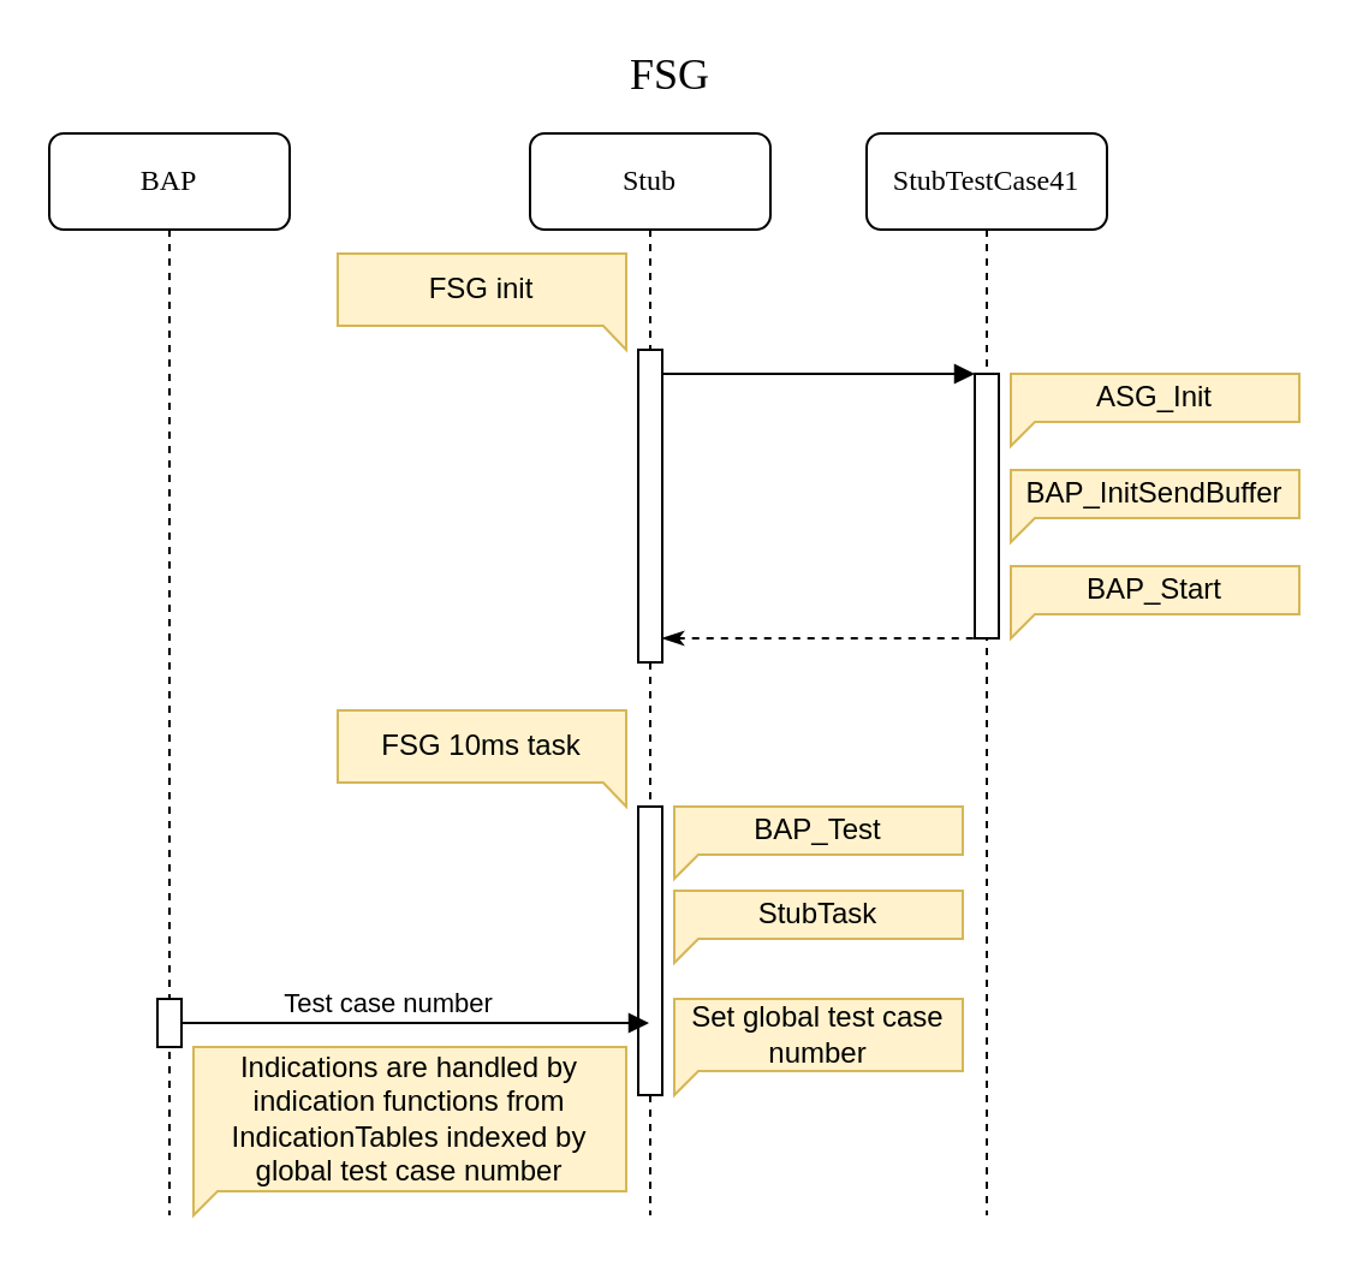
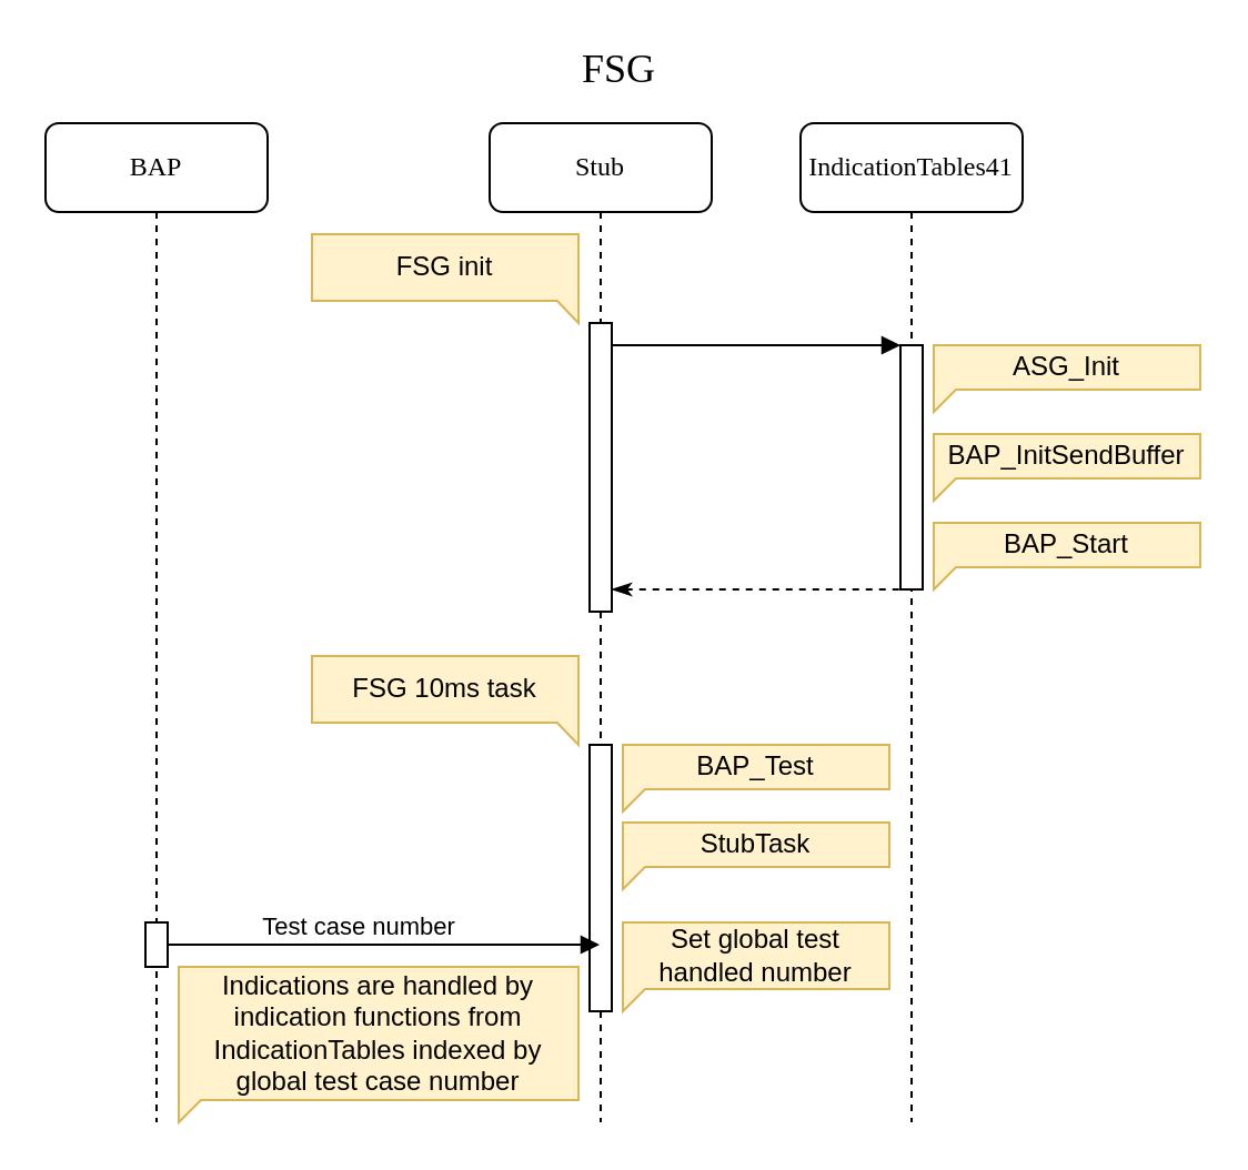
  <mxCell id="0" />
  <mxCell id="1" parent="0" />
- <mxCell id="2" value="StubTestCase41" style="shape=umlLifeline;perimeter=lifelinePerimeter;whiteSpace=wrap;html=1;container=1;collapsible=0;recursiveResize=0;outlineConnect=0;rounded=1;shadow=0;comic=0;labelBackgroundColor=none;strokeWidth=1;fontFamily=Verdana;fontSize=12;align=center;" parent="1" vertex="1"><mxGeometry x="360" y="55" width="100" height="450" as="geometry" /></mxCell>
+ <mxCell id="2" value="IndicationTables41" style="shape=umlLifeline;perimeter=lifelinePerimeter;whiteSpace=wrap;html=1;container=1;collapsible=0;recursiveResize=0;outlineConnect=0;rounded=1;shadow=0;comic=0;labelBackgroundColor=none;strokeWidth=1;fontFamily=Verdana;fontSize=12;align=center;" parent="1" vertex="1"><mxGeometry x="360" y="55" width="100" height="450" as="geometry" /></mxCell>
  <mxCell id="3" value="" style="html=1;points=[];perimeter=orthogonalPerimeter;rounded=0;shadow=0;comic=0;labelBackgroundColor=none;strokeWidth=1;fontFamily=Verdana;fontSize=12;align=center;" vertex="1" parent="2"><mxGeometry x="45" y="100" width="10" height="110" as="geometry" /></mxCell>
  <mxCell id="4" value="BAP" style="shape=umlLifeline;perimeter=lifelinePerimeter;whiteSpace=wrap;html=1;container=1;collapsible=0;recursiveResize=0;outlineConnect=0;rounded=1;shadow=0;comic=0;labelBackgroundColor=none;strokeWidth=1;fontFamily=Verdana;fontSize=12;align=center;" parent="1" vertex="1"><mxGeometry x="20" y="55" width="100" height="450" as="geometry" /></mxCell>
  <mxCell id="5" value="" style="html=1;points=[];perimeter=orthogonalPerimeter;rounded=0;shadow=0;comic=0;labelBackgroundColor=none;strokeWidth=1;fontFamily=Verdana;fontSize=12;align=center;" vertex="1" parent="4"><mxGeometry x="45" y="360" width="10" height="20" as="geometry" /></mxCell>
  <mxCell id="6" value="Stub" style="shape=umlLifeline;perimeter=lifelinePerimeter;whiteSpace=wrap;html=1;container=1;collapsible=0;recursiveResize=0;outlineConnect=0;rounded=1;shadow=0;comic=0;labelBackgroundColor=none;strokeWidth=1;fontFamily=Verdana;fontSize=12;align=center;" parent="1" vertex="1"><mxGeometry x="220" y="55" width="100" height="450" as="geometry" /></mxCell>
  <mxCell id="7" value="" style="html=1;points=[];perimeter=orthogonalPerimeter;rounded=0;shadow=0;comic=0;labelBackgroundColor=none;strokeWidth=1;fontFamily=Verdana;fontSize=12;align=center;" vertex="1" parent="6"><mxGeometry x="45" y="90" width="10" height="130" as="geometry" /></mxCell>
  <mxCell id="8" value="" style="html=1;points=[];perimeter=orthogonalPerimeter;rounded=0;shadow=0;comic=0;labelBackgroundColor=none;strokeWidth=1;fontFamily=Verdana;fontSize=12;align=center;" vertex="1" parent="6"><mxGeometry x="45" y="280" width="10" height="120" as="geometry" /></mxCell>
  <mxCell id="9" value="&lt;font style=&quot;font-size: 18px&quot;&gt;FSG&lt;/font&gt;" style="shape=note;whiteSpace=wrap;html=1;size=14;verticalAlign=top;align=left;spacingTop=-6;rounded=0;shadow=0;comic=0;labelBackgroundColor=none;strokeWidth=1;fontFamily=Verdana;fontSize=12;strokeColor=none;fillColor=none;" parent="1" vertex="1"><mxGeometry x="260" y="20" width="50" height="20" as="geometry" /></mxCell>
  <mxCell id="10" value="FSG init" style="shape=callout;whiteSpace=wrap;html=1;perimeter=calloutPerimeter;fillColor=#fff2cc;position2=1;base=20;size=10;position=0.92;strokeColor=#d6b656;" vertex="1" parent="1"><mxGeometry x="140" y="105" width="120" height="40" as="geometry" /></mxCell>
  <mxCell id="11" value="" style="html=1;verticalAlign=bottom;endArrow=block;labelBackgroundColor=none;fontFamily=Verdana;fontSize=12;edgeStyle=elbowEdgeStyle;elbow=vertical;" edge="1" parent="1" source="7"><mxGeometry relative="1" as="geometry"><mxPoint x="280" y="155" as="sourcePoint" /><mxPoint x="405" y="155" as="targetPoint" /><Array as="points"><mxPoint x="295" y="155" /><mxPoint x="365" y="225" /></Array></mxGeometry></mxCell>
  <mxCell id="12" value="ASG_Init" style="shape=callout;whiteSpace=wrap;html=1;perimeter=calloutPerimeter;fillColor=#fff2cc;position2=0;base=10;size=10;position=0;strokeColor=#d6b656;" vertex="1" parent="1"><mxGeometry x="420" y="155" width="120" height="30" as="geometry" /></mxCell>
  <mxCell id="13" value="BAP_InitSendBuffer" style="shape=callout;whiteSpace=wrap;html=1;perimeter=calloutPerimeter;fillColor=#fff2cc;position2=0;base=10;size=10;position=0;strokeColor=#d6b656;" vertex="1" parent="1"><mxGeometry x="420" y="195" width="120" height="30" as="geometry" /></mxCell>
  <mxCell id="14" value="BAP_Start" style="shape=callout;whiteSpace=wrap;html=1;perimeter=calloutPerimeter;fillColor=#fff2cc;position2=0;base=10;size=10;position=0;strokeColor=#d6b656;" vertex="1" parent="1"><mxGeometry x="420" y="235" width="120" height="30" as="geometry" /></mxCell>
  <mxCell id="15" value="" style="html=1;verticalAlign=bottom;endArrow=none;entryX=0;entryY=0;labelBackgroundColor=none;fontFamily=Verdana;fontSize=12;edgeStyle=elbowEdgeStyle;elbow=vertical;endFill=0;startArrow=classicThin;startFill=1;dashed=1;" edge="1" parent="1" source="7"><mxGeometry relative="1" as="geometry"><mxPoint x="280" y="265" as="sourcePoint" /><mxPoint x="410" y="265" as="targetPoint" /></mxGeometry></mxCell>
  <mxCell id="16" value="FSG 10ms task" style="shape=callout;whiteSpace=wrap;html=1;perimeter=calloutPerimeter;fillColor=#fff2cc;position2=1;base=20;size=10;position=0.92;strokeColor=#d6b656;" vertex="1" parent="1"><mxGeometry x="140" y="295" width="120" height="40" as="geometry" /></mxCell>
  <mxCell id="17" value="BAP_Test" style="shape=callout;whiteSpace=wrap;html=1;perimeter=calloutPerimeter;fillColor=#fff2cc;position2=0;base=10;size=10;position=0;strokeColor=#d6b656;" vertex="1" parent="1"><mxGeometry x="280" y="335" width="120" height="30" as="geometry" /></mxCell>
  <mxCell id="18" value="StubTask" style="shape=callout;whiteSpace=wrap;html=1;perimeter=calloutPerimeter;fillColor=#fff2cc;position2=0;base=10;size=10;position=0;strokeColor=#d6b656;" vertex="1" parent="1"><mxGeometry x="280" y="370" width="120" height="30" as="geometry" /></mxCell>
  <mxCell id="19" value="" style="html=1;verticalAlign=bottom;endArrow=block;labelBackgroundColor=none;fontFamily=Verdana;fontSize=12;edgeStyle=elbowEdgeStyle;elbow=vertical;" edge="1" parent="1" source="5" target="6"><mxGeometry relative="1" as="geometry"><mxPoint x="80" y="344.41" as="sourcePoint" /><mxPoint x="210" y="344.41" as="targetPoint" /><Array as="points"><mxPoint x="170" y="425" /><mxPoint x="170" y="405" /><mxPoint x="190" y="355" /><mxPoint x="100" y="344.41" /><mxPoint x="170" y="414.41" /></Array></mxGeometry></mxCell>
  <mxCell id="20" value="Test case number" style="edgeLabel;html=1;align=center;verticalAlign=middle;resizable=0;points=[];" vertex="1" connectable="0" parent="19"><mxGeometry x="-0.122" y="2" relative="1" as="geometry"><mxPoint y="-7" as="offset" /></mxGeometry></mxCell>
- <mxCell id="21" value="Set global test case number" style="shape=callout;whiteSpace=wrap;html=1;perimeter=calloutPerimeter;fillColor=#fff2cc;position2=0;base=10;size=10;position=0;strokeColor=#d6b656;" vertex="1" parent="1"><mxGeometry x="280" y="415" width="120" height="40" as="geometry" /></mxCell>
+ <mxCell id="21" value="Set global test handled number" style="shape=callout;whiteSpace=wrap;html=1;perimeter=calloutPerimeter;fillColor=#fff2cc;position2=0;base=10;size=10;position=0;strokeColor=#d6b656;" vertex="1" parent="1"><mxGeometry x="280" y="415" width="120" height="40" as="geometry" /></mxCell>
  <mxCell id="22" value="Indications are handled by indication functions from IndicationTables indexed by global test case number" style="shape=callout;whiteSpace=wrap;html=1;perimeter=calloutPerimeter;fillColor=#fff2cc;position2=0;base=10;size=10;position=0;strokeColor=#d6b656;" vertex="1" parent="1"><mxGeometry x="80" y="435" width="180" height="70" as="geometry" /></mxCell>
